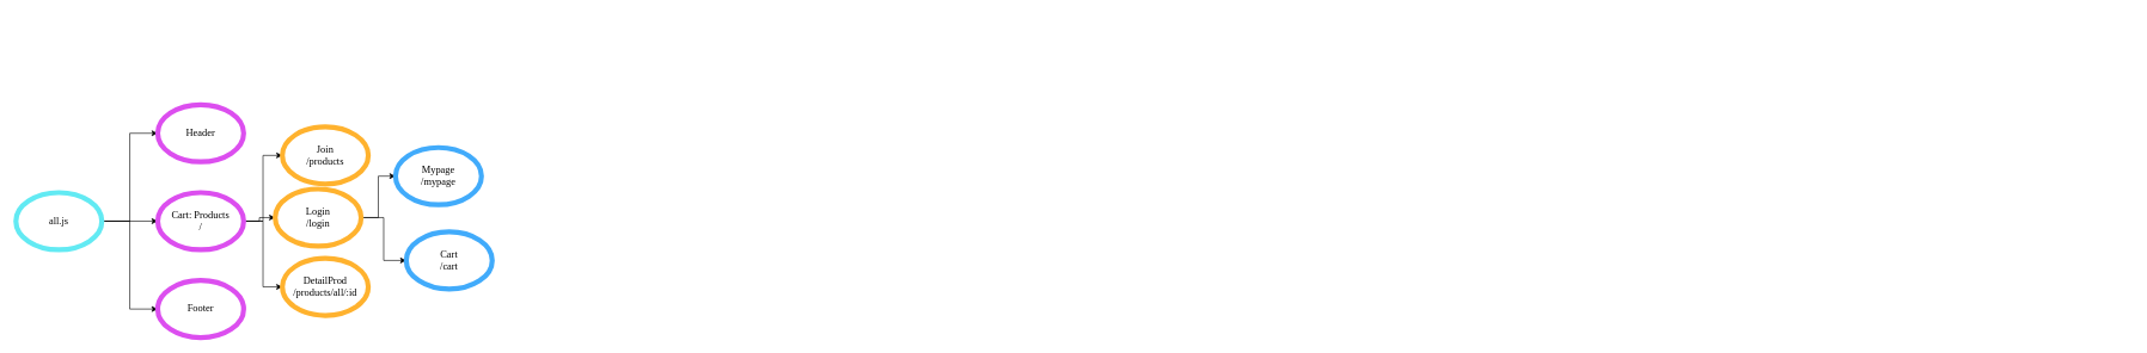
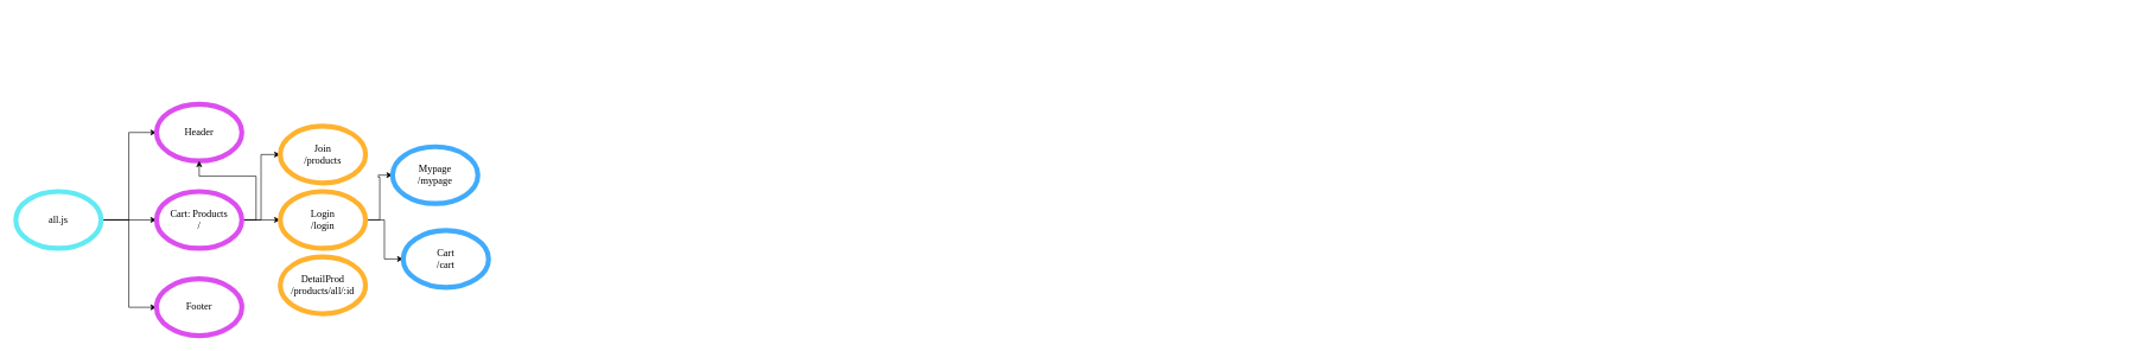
  <mxCell id="0" />
  <mxCell id="1" parent="0" />
  <mxCell id="2" value="" style="edgeStyle=orthogonalEdgeStyle;rounded=0;orthogonalLoop=1;jettySize=auto;html=1;verticalAlign=top;" parent="1" edge="1"><mxGeometry relative="1" as="geometry"><mxPoint x="2972" y="20" as="sourcePoint" /></mxGeometry></mxCell>
  <mxCell id="3" value="" style="edgeStyle=orthogonalEdgeStyle;rounded=0;orthogonalLoop=1;jettySize=auto;html=1;fontStyle=0;fontSize=14;" edge="1" parent="1" source="6" target="12"><mxGeometry relative="1" as="geometry" /></mxCell>
  <mxCell id="4" style="edgeStyle=orthogonalEdgeStyle;rounded=0;orthogonalLoop=1;jettySize=auto;html=1;exitX=1;exitY=0.5;exitDx=0;exitDy=0;entryX=0;entryY=0.5;entryDx=0;entryDy=0;fontStyle=0;fontSize=14;" edge="1" parent="1" source="6" target="7"><mxGeometry relative="1" as="geometry" /></mxCell>
  <mxCell id="5" style="edgeStyle=orthogonalEdgeStyle;rounded=0;orthogonalLoop=1;jettySize=auto;html=1;exitX=1;exitY=0.5;exitDx=0;exitDy=0;entryX=0;entryY=0.5;entryDx=0;entryDy=0;fontStyle=0;fontSize=14;" edge="1" parent="1" source="6" target="8"><mxGeometry relative="1" as="geometry" /></mxCell>
  <mxCell id="6" value="all.js" style="ellipse;whiteSpace=wrap;html=1;strokeWidth=7;strokeColor=#62eaf3;fontSize=14;fontStyle=0;fontFamily=Lucida Console;" vertex="1" parent="1"><mxGeometry x="20" y="269" width="120" height="80" as="geometry" /></mxCell>
  <mxCell id="7" value="Header" style="ellipse;whiteSpace=wrap;html=1;strokeWidth=7;strokeColor=#dc4eef;fontSize=14;fontStyle=0;fontFamily=Lucida Console;" vertex="1" parent="1"><mxGeometry x="218" y="146" width="120" height="80" as="geometry" /></mxCell>
  <mxCell id="8" value="Footer" style="ellipse;whiteSpace=wrap;html=1;strokeWidth=7;strokeColor=#dc4eef;fontSize=14;fontStyle=0;fontFamily=Lucida Console;" vertex="1" parent="1"><mxGeometry x="218" y="392" width="120" height="80" as="geometry" /></mxCell>
  <mxCell id="9" style="edgeStyle=orthogonalEdgeStyle;rounded=0;orthogonalLoop=1;jettySize=auto;html=1;entryX=0;entryY=0.5;entryDx=0;entryDy=0;fontStyle=0;fontSize=14;" edge="1" parent="1" source="12" target="15"><mxGeometry relative="1" as="geometry" /></mxCell>
- <mxCell id="10" style="edgeStyle=orthogonalEdgeStyle;rounded=0;orthogonalLoop=1;jettySize=auto;html=1;exitX=1;exitY=0.5;exitDx=0;exitDy=0;entryX=0;entryY=0.5;entryDx=0;entryDy=0;fontStyle=0;fontSize=14;" edge="1" parent="1" source="12" target="18"><mxGeometry relative="1" as="geometry" /></mxCell>
+ <mxCell id="10" style="edgeStyle=orthogonalEdgeStyle;rounded=0;orthogonalLoop=1;jettySize=auto;html=1;exitX=1;exitY=0.5;exitDx=0;exitDy=0;fontStyle=0;fontSize=14;" edge="1" parent="1" source="12" target="7"><mxGeometry relative="1" as="geometry" /></mxCell>
  <mxCell id="11" style="edgeStyle=orthogonalEdgeStyle;rounded=0;orthogonalLoop=1;jettySize=auto;html=1;exitX=1;exitY=0.5;exitDx=0;exitDy=0;entryX=0;entryY=0.5;entryDx=0;entryDy=0;fontStyle=0;fontSize=14;" edge="1" parent="1" source="12" target="16"><mxGeometry relative="1" as="geometry" /></mxCell>
  <mxCell id="12" value="Cart: Products&lt;br style=&quot;font-size: 14px;&quot;&gt;/" style="ellipse;whiteSpace=wrap;html=1;strokeWidth=7;strokeColor=#dc4eef;fontSize=14;fontStyle=0;fontFamily=Lucida Console;" vertex="1" parent="1"><mxGeometry x="218" y="269" width="120" height="80" as="geometry" /></mxCell>
  <mxCell id="13" style="edgeStyle=orthogonalEdgeStyle;rounded=0;orthogonalLoop=1;jettySize=auto;html=1;entryX=0;entryY=0.5;entryDx=0;entryDy=0;fontStyle=0;fontSize=14;" edge="1" parent="1" source="15" target="17"><mxGeometry relative="1" as="geometry" /></mxCell>
  <mxCell id="14" style="edgeStyle=orthogonalEdgeStyle;rounded=0;orthogonalLoop=1;jettySize=auto;html=1;exitX=1;exitY=0.5;exitDx=0;exitDy=0;entryX=0;entryY=0.5;entryDx=0;entryDy=0;fontStyle=0;fontSize=14;" edge="1" parent="1" source="15" target="19"><mxGeometry relative="1" as="geometry" /></mxCell>
- <mxCell id="15" value="Login&lt;br style=&quot;font-size: 14px;&quot;&gt;/login" style="ellipse;whiteSpace=wrap;html=1;strokeWidth=7;strokeColor=#ffb22e;fontSize=14;fontStyle=0;fontFamily=Lucida Console;" vertex="1" parent="1"><mxGeometry x="382" y="264" width="120" height="80" as="geometry" /></mxCell>
+ <mxCell id="15" value="Login&lt;br style=&quot;font-size: 14px;&quot;&gt;/login" style="ellipse;whiteSpace=wrap;html=1;strokeWidth=7;strokeColor=#ffb22e;fontSize=14;fontStyle=0;fontFamily=Lucida Console;" vertex="1" parent="1"><mxGeometry x="392" y="269" width="120" height="80" as="geometry" /></mxCell>
  <mxCell id="16" value="Join&lt;br style=&quot;font-size: 14px;&quot;&gt;/products" style="ellipse;whiteSpace=wrap;html=1;strokeWidth=7;strokeColor=#ffb22e;fontSize=14;fontStyle=0;fontFamily=Lucida Console;" vertex="1" parent="1"><mxGeometry x="392" y="177" width="120" height="80" as="geometry" /></mxCell>
  <mxCell id="17" value="Mypage&lt;br style=&quot;font-size: 14px;&quot;&gt;/mypage" style="ellipse;whiteSpace=wrap;html=1;strokeWidth=7;strokeColor=#41abfb;fontSize=14;fontStyle=0;fontFamily=Lucida Console;" vertex="1" parent="1"><mxGeometry x="550" y="206" width="120" height="80" as="geometry" /></mxCell>
  <mxCell id="18" value="DetailProd&lt;br style=&quot;font-size: 14px;&quot;&gt;/products/all/:id" style="ellipse;whiteSpace=wrap;html=1;strokeWidth=7;strokeColor=#ffb22e;fontSize=14;fontStyle=0;fontFamily=Lucida Console;" vertex="1" parent="1"><mxGeometry x="392" y="361" width="120" height="80" as="geometry" /></mxCell>
  <mxCell id="19" value="Cart&lt;br style=&quot;font-size: 14px;&quot;&gt;/cart" style="ellipse;whiteSpace=wrap;html=1;strokeWidth=7;strokeColor=#41abfb;fontSize=14;fontStyle=0;fontFamily=Lucida Console;" vertex="1" parent="1"><mxGeometry x="565" y="324" width="120" height="80" as="geometry" /></mxCell>
